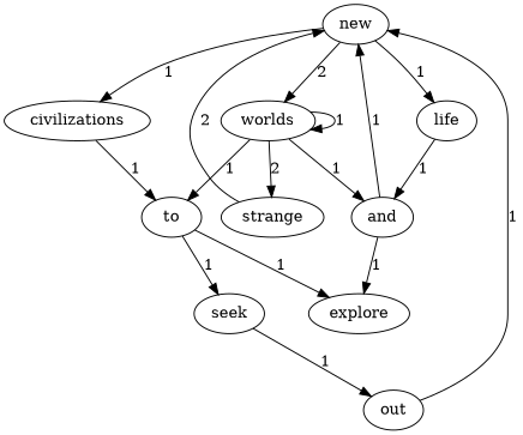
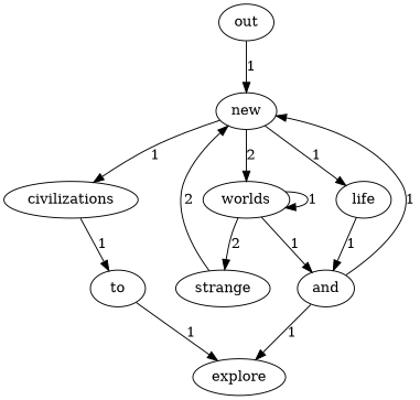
  strict digraph {
    new
    worlds
    civilizations
    life
    and
    to
    strange
    explore
-   seek
    out
    new -> worlds [label=2]
    new -> civilizations [label=1]
    new -> life [label=1]
    worlds -> worlds [label=1]
    worlds -> and [label=1]
-   worlds -> to [label=1]
    worlds -> strange [label=2]
    civilizations -> to [label=1]
    life -> and [label=1]
    and -> new [label=1]
    and -> explore [label=1]
    to -> explore [label=1]
-   to -> seek [label=1]
    strange -> new [label=2]
-   seek -> out [label=1]
    out -> new [label=1]
  }
